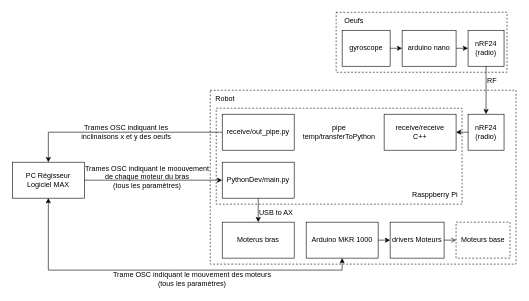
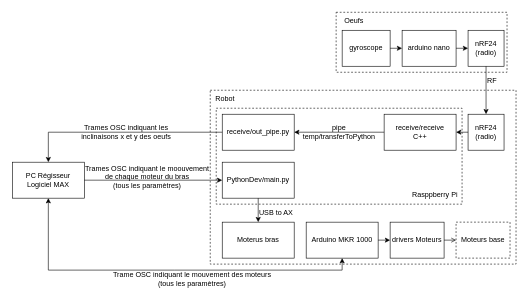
  <mxCell id="0" />
  <mxCell id="1" parent="0" />
  <mxCell id="2" value="PC Régisseur&lt;br&gt;Logiciel MAX" style="rounded=0;whiteSpace=wrap;html=1;" parent="1" vertex="1"><mxGeometry x="20" y="270" width="120" height="60" as="geometry" /></mxCell>
  <mxCell id="3" value="" style="endArrow=classic;html=1;rounded=0;exitX=1;exitY=0.5;exitDx=0;exitDy=0;" parent="1" source="2" target="7" edge="1"><mxGeometry width="50" height="50" relative="1" as="geometry"><mxPoint x="380" y="320" as="sourcePoint" /><mxPoint x="280" y="300" as="targetPoint" /></mxGeometry></mxCell>
  <mxCell id="4" value="Trames OSC indiquant le moouvement de chaque moteur du bras&lt;br&gt;(tous les paramètres)" style="text;html=1;strokeColor=none;fillColor=none;align=center;verticalAlign=middle;whiteSpace=wrap;rounded=0;" parent="1" vertex="1"><mxGeometry x="140" y="280" width="210" height="30" as="geometry" /></mxCell>
  <mxCell id="5" value="" style="rounded=0;whiteSpace=wrap;html=1;dashed=1;fillColor=none;align=left;" parent="1" vertex="1"><mxGeometry x="350" y="150" width="510" height="290" as="geometry" /></mxCell>
  <mxCell id="6" value="Robot" style="text;html=1;strokeColor=none;fillColor=none;align=center;verticalAlign=middle;whiteSpace=wrap;rounded=0;dashed=1;" parent="1" vertex="1"><mxGeometry x="350" y="150" width="50" height="30" as="geometry" /></mxCell>
  <mxCell id="7" value="PythonDev/main.py" style="rounded=0;whiteSpace=wrap;html=1;fillColor=default;strokeColor=default;" parent="1" vertex="1"><mxGeometry x="370" y="270" width="120" height="60" as="geometry" /></mxCell>
  <mxCell id="8" value="Moterus bras" style="rounded=0;whiteSpace=wrap;html=1;strokeColor=default;fillColor=default;" parent="1" vertex="1"><mxGeometry x="370" y="370" width="120" height="60" as="geometry" /></mxCell>
  <mxCell id="9" value="" style="endArrow=classic;html=1;rounded=0;exitX=0.5;exitY=1;exitDx=0;exitDy=0;entryX=0.5;entryY=0;entryDx=0;entryDy=0;" parent="1" source="7" target="8" edge="1"><mxGeometry width="50" height="50" relative="1" as="geometry"><mxPoint x="500" y="310" as="sourcePoint" /><mxPoint x="550" y="260" as="targetPoint" /></mxGeometry></mxCell>
  <mxCell id="10" value="receive/out_pipe.py" style="rounded=0;whiteSpace=wrap;html=1;strokeColor=default;fillColor=default;" parent="1" vertex="1"><mxGeometry x="370" y="190" width="120" height="60" as="geometry" /></mxCell>
  <mxCell id="11" value="receive/receive&lt;br&gt;C++" style="rounded=0;whiteSpace=wrap;html=1;strokeColor=default;fillColor=default;" parent="1" vertex="1"><mxGeometry x="640" y="190" width="120" height="60" as="geometry" /></mxCell>
+ <mxCell id="12" value="" style="endArrow=classic;html=1;rounded=0;exitX=0;exitY=0.5;exitDx=0;exitDy=0;" parent="1" source="11" target="10" edge="1"><mxGeometry width="50" height="50" relative="1" as="geometry"><mxPoint x="500" y="350" as="sourcePoint" /><mxPoint x="550" y="300" as="targetPoint" /></mxGeometry></mxCell>
  <mxCell id="13" value="pipe&lt;br&gt;temp/transferToPython" style="text;html=1;strokeColor=none;fillColor=none;align=center;verticalAlign=middle;whiteSpace=wrap;rounded=0;" parent="1" vertex="1"><mxGeometry x="500" y="205" width="130" height="30" as="geometry" /></mxCell>
  <mxCell id="14" value="" style="endArrow=classic;html=1;rounded=0;exitX=0;exitY=0.5;exitDx=0;exitDy=0;entryX=0.5;entryY=0;entryDx=0;entryDy=0;" parent="1" source="10" target="2" edge="1"><mxGeometry width="50" height="50" relative="1" as="geometry"><mxPoint x="420" y="340" as="sourcePoint" /><mxPoint x="470" y="290" as="targetPoint" /><Array as="points"><mxPoint x="80" y="220" /></Array></mxGeometry></mxCell>
  <mxCell id="15" value="Trames OSC indiquant les inclinaisons x et y des oeufs" style="text;html=1;strokeColor=none;fillColor=none;align=center;verticalAlign=middle;whiteSpace=wrap;rounded=0;" parent="1" vertex="1"><mxGeometry x="110" y="205" width="200" height="30" as="geometry" /></mxCell>
  <mxCell id="16" value="nRF24&lt;br&gt;(radio)" style="rounded=0;whiteSpace=wrap;html=1;strokeColor=default;fillColor=default;" parent="1" vertex="1"><mxGeometry x="780" y="190" width="60" height="60" as="geometry" /></mxCell>
  <mxCell id="17" value="" style="endArrow=classic;html=1;rounded=0;exitX=0;exitY=0.5;exitDx=0;exitDy=0;entryX=1;entryY=0.5;entryDx=0;entryDy=0;" parent="1" source="16" target="11" edge="1"><mxGeometry width="50" height="50" relative="1" as="geometry"><mxPoint x="500" y="330" as="sourcePoint" /><mxPoint x="550" y="280" as="targetPoint" /></mxGeometry></mxCell>
  <mxCell id="18" value="" style="rounded=0;whiteSpace=wrap;html=1;strokeColor=default;fillColor=none;dashed=1;" parent="1" vertex="1"><mxGeometry x="360" y="180" width="410" height="160" as="geometry" /></mxCell>
  <mxCell id="19" value="Rasppberry Pi" style="text;html=1;strokeColor=none;fillColor=none;align=center;verticalAlign=middle;whiteSpace=wrap;rounded=0;dashed=1;" parent="1" vertex="1"><mxGeometry x="680" y="310" width="90" height="30" as="geometry" /></mxCell>
  <mxCell id="20" value="USB to AX" style="text;html=1;strokeColor=none;fillColor=none;align=center;verticalAlign=middle;whiteSpace=wrap;rounded=0;dashed=1;" parent="1" vertex="1"><mxGeometry x="430" y="340" width="60" height="30" as="geometry" /></mxCell>
  <mxCell id="21" value="nRF24&lt;br&gt;(radio)" style="rounded=0;whiteSpace=wrap;html=1;strokeColor=default;fillColor=default;" parent="1" vertex="1"><mxGeometry x="780" y="50" width="60" height="60" as="geometry" /></mxCell>
  <mxCell id="22" value="RF" style="text;html=1;strokeColor=none;fillColor=none;align=center;verticalAlign=middle;whiteSpace=wrap;rounded=0;" parent="1" vertex="1"><mxGeometry x="790" y="120" width="60" height="30" as="geometry" /></mxCell>
  <mxCell id="23" value="arduino nano" style="rounded=0;whiteSpace=wrap;html=1;strokeColor=default;fillColor=default;" parent="1" vertex="1"><mxGeometry x="670" y="50" width="90" height="60" as="geometry" /></mxCell>
  <mxCell id="24" value="gyroscope" style="rounded=0;whiteSpace=wrap;html=1;strokeColor=default;fillColor=default;" parent="1" vertex="1"><mxGeometry x="570" y="50" width="80" height="60" as="geometry" /></mxCell>
  <mxCell id="25" value="" style="rounded=0;whiteSpace=wrap;html=1;strokeColor=default;fillColor=none;dashed=1;" parent="1" vertex="1"><mxGeometry x="560" y="20" width="285" height="100" as="geometry" /></mxCell>
  <mxCell id="26" value="Oeufs" style="text;html=1;strokeColor=none;fillColor=none;align=center;verticalAlign=middle;whiteSpace=wrap;rounded=0;dashed=1;" parent="1" vertex="1"><mxGeometry x="560" y="20" width="60" height="30" as="geometry" /></mxCell>
  <mxCell id="27" value="Arduino MKR 1000" style="rounded=0;whiteSpace=wrap;html=1;strokeColor=default;fillColor=default;" parent="1" vertex="1"><mxGeometry x="510" y="370" width="120" height="60" as="geometry" /></mxCell>
  <mxCell id="28" value="drivers Moteurs" style="rounded=0;whiteSpace=wrap;html=1;strokeColor=default;fillColor=default;" parent="1" vertex="1"><mxGeometry x="650" y="370" width="90" height="60" as="geometry" /></mxCell>
  <mxCell id="29" value="" style="endArrow=classic;html=1;rounded=0;exitX=1;exitY=0.5;exitDx=0;exitDy=0;entryX=0;entryY=0.5;entryDx=0;entryDy=0;" parent="1" source="27" target="28" edge="1"><mxGeometry width="50" height="50" relative="1" as="geometry"><mxPoint x="700" y="360" as="sourcePoint" /><mxPoint x="750" y="310" as="targetPoint" /></mxGeometry></mxCell>
  <mxCell id="30" value="Moteurs base" style="rounded=0;whiteSpace=wrap;html=1;strokeColor=default;fillColor=default;dashed=1;" parent="1" vertex="1"><mxGeometry x="760" y="370" width="90" height="60" as="geometry" /></mxCell>
  <mxCell id="31" value="" style="endArrow=open;html=1;rounded=0;exitX=1;exitY=0.5;exitDx=0;exitDy=0;" parent="1" source="28" target="30" edge="1"><mxGeometry width="50" height="50" relative="1" as="geometry"><mxPoint x="630" y="300" as="sourcePoint" /><mxPoint x="680" y="250" as="targetPoint" /></mxGeometry></mxCell>
  <mxCell id="32" value="" style="endArrow=classic;startArrow=classic;html=1;rounded=0;entryX=0.5;entryY=1;entryDx=0;entryDy=0;exitX=0.5;exitY=1;exitDx=0;exitDy=0;" parent="1" source="2" target="27" edge="1"><mxGeometry width="50" height="50" relative="1" as="geometry"><mxPoint x="240" y="510" as="sourcePoint" /><mxPoint x="290" y="460" as="targetPoint" /><Array as="points"><mxPoint x="80" y="450" /><mxPoint x="290" y="450" /><mxPoint x="570" y="450" /></Array></mxGeometry></mxCell>
  <mxCell id="33" value="" style="endArrow=classic;html=1;rounded=0;entryX=0.5;entryY=0;entryDx=0;entryDy=0;exitX=0.5;exitY=1;exitDx=0;exitDy=0;" parent="1" source="21" target="16" edge="1"><mxGeometry width="50" height="50" relative="1" as="geometry"><mxPoint x="730" y="190" as="sourcePoint" /><mxPoint x="780" y="140" as="targetPoint" /></mxGeometry></mxCell>
  <mxCell id="34" value="" style="endArrow=classic;html=1;rounded=0;exitX=1;exitY=0.5;exitDx=0;exitDy=0;entryX=0;entryY=0.5;entryDx=0;entryDy=0;" parent="1" source="24" target="23" edge="1"><mxGeometry width="50" height="50" relative="1" as="geometry"><mxPoint x="730" y="170" as="sourcePoint" /><mxPoint x="780" y="120" as="targetPoint" /></mxGeometry></mxCell>
  <mxCell id="35" value="" style="endArrow=classic;html=1;rounded=0;entryX=0;entryY=0.5;entryDx=0;entryDy=0;exitX=1;exitY=0.5;exitDx=0;exitDy=0;" parent="1" source="23" target="21" edge="1"><mxGeometry width="50" height="50" relative="1" as="geometry"><mxPoint x="730" y="170" as="sourcePoint" /><mxPoint x="780" y="120" as="targetPoint" /></mxGeometry></mxCell>
  <mxCell id="36" value="Trame OSC indiquant le mouvement des moteurs&lt;br&gt;(tous les paramètres)" style="text;html=1;strokeColor=none;fillColor=none;align=center;verticalAlign=middle;whiteSpace=wrap;rounded=0;" parent="1" vertex="1"><mxGeometry x="170" y="450" width="300" height="30" as="geometry" /></mxCell>
